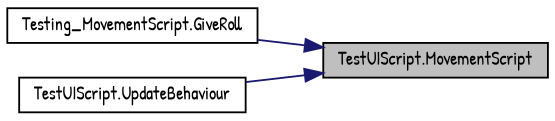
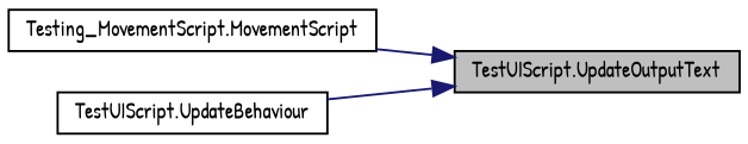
  digraph {
    fontname="Patrick Hand"
    rankdir=RL
    node [color=black fillcolor=white fontname="Patrick Hand" fontsize=10 shape=record style=filled]
    edge [color=midnightblue dir=back fontname="Patrick Hand" fontsize=10 labelfontname=Helvetica labelfontsize=10 style=solid]
-   n1 [fillcolor=grey75 fontcolor=black height=0.2 label="TestUIScript.MovementScript" width=0.4]
-   n2 [height=0.2 label="Testing_MovementScript.GiveRoll" width=0.4]
+   n1 [fillcolor=grey75 fontcolor=black height=0.2 label="TestUIScript.UpdateOutputText" width=0.4]
+   n2 [height=0.2 label="Testing_MovementScript.MovementScript" width=0.4]
    n3 [height=0.2 label="TestUIScript.UpdateBehaviour" width=0.4]
    n1 -> n2
    n1 -> n3
  }
